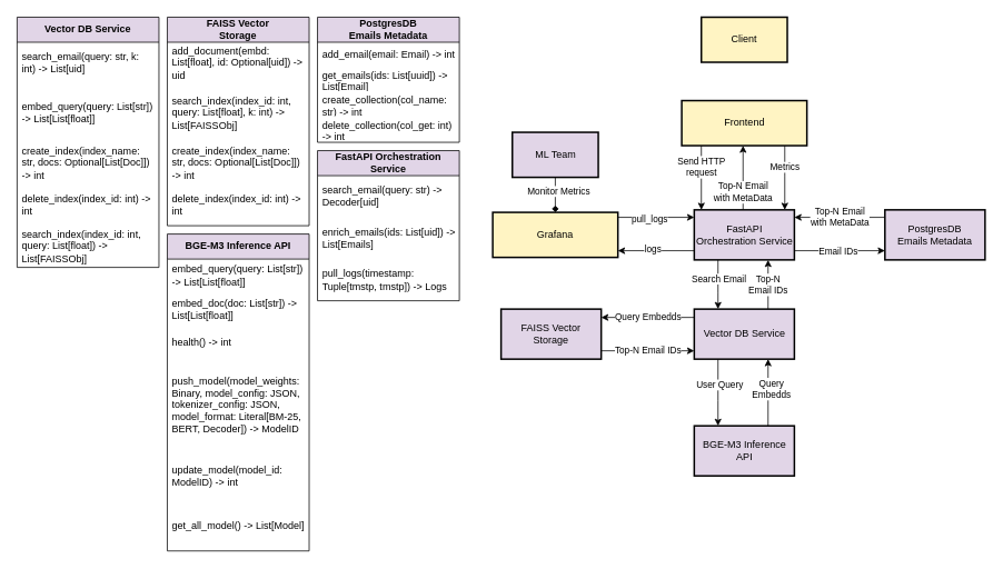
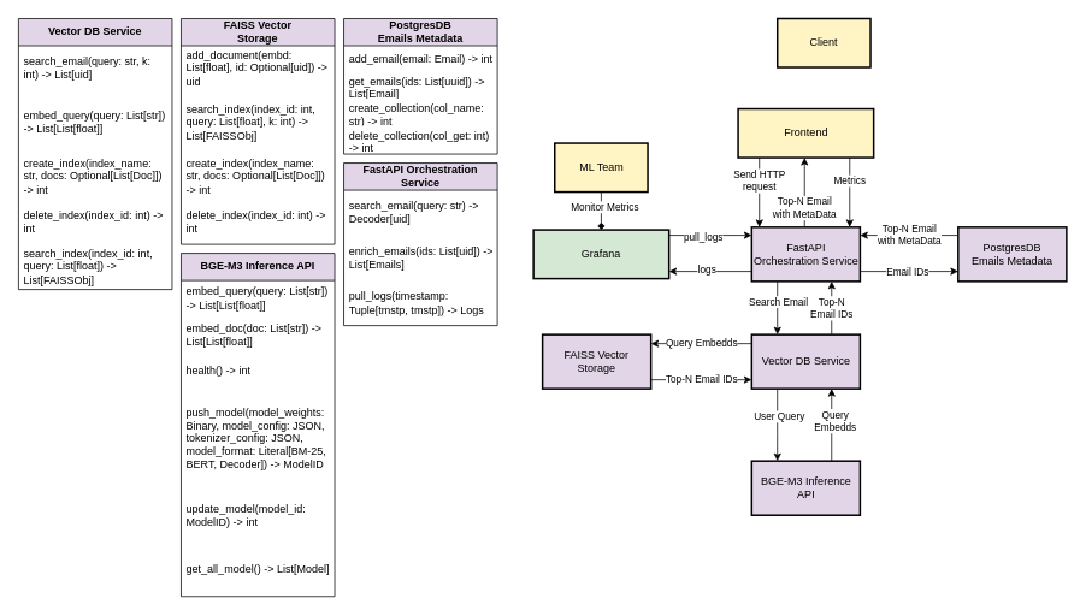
  <mxCell id="0" />
  <mxCell id="1" parent="0" />
- <mxCell id="2" value="Client" style="whiteSpace=wrap;strokeWidth=2;fillColor=#FFF4C3;" parent="1" vertex="1"><mxGeometry x="840" y="20" width="103" height="54" as="geometry" /></mxCell>
+ <mxCell id="2" value="Client" style="whiteSpace=wrap;strokeWidth=2;fillColor=#FFF4C3;" parent="1" vertex="1"><mxGeometry x="860" y="20" width="103" height="54" as="geometry" /></mxCell>
  <mxCell id="3" value="Send HTTP&lt;br&gt;request" style="edgeStyle=orthogonalEdgeStyle;rounded=0;orthogonalLoop=1;jettySize=auto;html=1;" edge="1" parent="1" source="5" target="13"><mxGeometry x="-0.325" relative="1" as="geometry"><Array as="points"><mxPoint x="840" y="210" /><mxPoint x="840" y="210" /></Array><mxPoint as="offset" /></mxGeometry></mxCell>
  <mxCell id="4" value="Metrics" style="edgeStyle=orthogonalEdgeStyle;rounded=0;orthogonalLoop=1;jettySize=auto;html=1;" edge="1" parent="1" source="5" target="13"><mxGeometry x="-0.325" relative="1" as="geometry"><Array as="points"><mxPoint x="940" y="210" /><mxPoint x="940" y="210" /></Array><mxPoint as="offset" /></mxGeometry></mxCell>
  <mxCell id="5" value="Frontend" style="whiteSpace=wrap;strokeWidth=2;fillColor=#fff4c3;" parent="1" vertex="1"><mxGeometry x="816.5" y="120" width="150" height="54" as="geometry" /></mxCell>
  <mxCell id="6" value="" style="edgeStyle=orthogonalEdgeStyle;rounded=0;orthogonalLoop=1;jettySize=auto;html=1;" edge="1" parent="1" source="13" target="18"><mxGeometry relative="1" as="geometry"><Array as="points"><mxPoint x="860" y="350" /><mxPoint x="860" y="350" /></Array></mxGeometry></mxCell>
  <mxCell id="7" value="Search Email" style="edgeLabel;html=1;align=center;verticalAlign=middle;resizable=0;points=[];" vertex="1" connectable="0" parent="6"><mxGeometry x="-0.259" relative="1" as="geometry"><mxPoint as="offset" /></mxGeometry></mxCell>
  <mxCell id="8" value="Top-N Email&lt;br&gt;with MetaData" style="edgeStyle=orthogonalEdgeStyle;rounded=0;orthogonalLoop=1;jettySize=auto;html=1;" edge="1" parent="1" source="13" target="5"><mxGeometry x="-0.448" relative="1" as="geometry"><Array as="points"><mxPoint x="890" y="210" /><mxPoint x="890" y="210" /></Array><mxPoint as="offset" /></mxGeometry></mxCell>
  <mxCell id="9" value="" style="edgeStyle=orthogonalEdgeStyle;rounded=0;orthogonalLoop=1;jettySize=auto;html=1;" edge="1" parent="1" source="13" target="25"><mxGeometry relative="1" as="geometry"><Array as="points"><mxPoint x="990" y="300" /><mxPoint x="990" y="300" /></Array></mxGeometry></mxCell>
  <mxCell id="10" value="Email IDs" style="edgeLabel;html=1;align=center;verticalAlign=middle;resizable=0;points=[];" vertex="1" connectable="0" parent="9"><mxGeometry x="-0.036" relative="1" as="geometry"><mxPoint as="offset" /></mxGeometry></mxCell>
  <mxCell id="11" value="" style="edgeStyle=orthogonalEdgeStyle;rounded=0;orthogonalLoop=1;jettySize=auto;html=1;" edge="1" parent="1"><mxGeometry relative="1" as="geometry"><mxPoint x="831.5" y="300" as="sourcePoint" /><mxPoint x="740" y="300" as="targetPoint" /></mxGeometry></mxCell>
  <mxCell id="12" value="logs" style="edgeLabel;html=1;align=center;verticalAlign=middle;resizable=0;points=[];" vertex="1" connectable="0" parent="11"><mxGeometry x="0.094" y="-2" relative="1" as="geometry"><mxPoint as="offset" /></mxGeometry></mxCell>
  <mxCell id="13" value="FastAPI Orchestration Service" style="whiteSpace=wrap;html=1;strokeWidth=2;fillColor=#E1D5E7;" vertex="1" parent="1"><mxGeometry x="831.5" y="251" width="120" height="60" as="geometry" /></mxCell>
  <mxCell id="14" value="Query Embedds" style="edgeStyle=orthogonalEdgeStyle;rounded=0;orthogonalLoop=1;jettySize=auto;html=1;" edge="1" parent="1" source="18" target="20"><mxGeometry relative="1" as="geometry"><Array as="points"><mxPoint x="780" y="380" /><mxPoint x="780" y="380" /></Array></mxGeometry></mxCell>
  <mxCell id="15" value="" style="edgeStyle=orthogonalEdgeStyle;rounded=0;orthogonalLoop=1;jettySize=auto;html=1;" edge="1" parent="1" source="18" target="23"><mxGeometry relative="1" as="geometry"><Array as="points"><mxPoint x="860" y="480" /><mxPoint x="860" y="480" /></Array></mxGeometry></mxCell>
  <mxCell id="16" value="User Query" style="edgeLabel;html=1;align=center;verticalAlign=middle;resizable=0;points=[];" vertex="1" connectable="0" parent="15"><mxGeometry x="-0.429" y="1" relative="1" as="geometry"><mxPoint y="7" as="offset" /></mxGeometry></mxCell>
  <mxCell id="17" value="Top-N&lt;br&gt;Email IDs" style="edgeStyle=orthogonalEdgeStyle;rounded=0;orthogonalLoop=1;jettySize=auto;html=1;" edge="1" parent="1" source="18" target="13"><mxGeometry x="-0.004" relative="1" as="geometry"><Array as="points"><mxPoint x="920" y="350" /><mxPoint x="920" y="350" /></Array><mxPoint as="offset" /></mxGeometry></mxCell>
  <mxCell id="18" value="Vector DB Service" style="whiteSpace=wrap;html=1;strokeWidth=2;fillColor=#E1D5E7;" vertex="1" parent="1"><mxGeometry x="831.5" y="370" width="120" height="60" as="geometry" /></mxCell>
  <mxCell id="19" value="Top-N Email IDs" style="edgeStyle=orthogonalEdgeStyle;rounded=0;orthogonalLoop=1;jettySize=auto;html=1;" edge="1" parent="1" source="20" target="18"><mxGeometry relative="1" as="geometry"><Array as="points"><mxPoint x="780" y="420" /><mxPoint x="780" y="420" /></Array></mxGeometry></mxCell>
  <mxCell id="20" value="FAISS Vector&lt;br&gt;Storage" style="whiteSpace=wrap;html=1;strokeWidth=2;fillColor=#E1D5E7;" vertex="1" parent="1"><mxGeometry x="600" y="370" width="120" height="60" as="geometry" /></mxCell>
  <mxCell id="21" value="" style="edgeStyle=orthogonalEdgeStyle;rounded=0;orthogonalLoop=1;jettySize=auto;html=1;" edge="1" parent="1" source="23" target="18"><mxGeometry relative="1" as="geometry"><Array as="points"><mxPoint x="920" y="470" /><mxPoint x="920" y="470" /></Array></mxGeometry></mxCell>
  <mxCell id="22" value="Query&lt;br&gt;Embedds" style="edgeLabel;html=1;align=center;verticalAlign=middle;resizable=0;points=[];" vertex="1" connectable="0" parent="21"><mxGeometry x="0.119" y="-3" relative="1" as="geometry"><mxPoint as="offset" /></mxGeometry></mxCell>
  <mxCell id="23" value="BGE-M3 Inference API" style="whiteSpace=wrap;html=1;strokeWidth=2;fillColor=#E1D5E7;" vertex="1" parent="1"><mxGeometry x="831.5" y="510" width="120" height="60" as="geometry" /></mxCell>
  <mxCell id="24" value="&lt;span style=&quot;color: rgb(0, 0, 0); font-family: Helvetica; font-size: 11px; font-style: normal; font-variant-ligatures: normal; font-variant-caps: normal; font-weight: 400; letter-spacing: normal; orphans: 2; text-align: center; text-indent: 0px; text-transform: none; widows: 2; word-spacing: 0px; -webkit-text-stroke-width: 0px; white-space: nowrap; background-color: rgb(255, 255, 255); text-decoration-thickness: initial; text-decoration-style: initial; text-decoration-color: initial; float: none; display: inline !important;&quot;&gt;Top-N Email&lt;/span&gt;&lt;br style=&quot;forced-color-adjust: none; color: rgb(0, 0, 0); font-family: Helvetica; font-size: 11px; font-style: normal; font-variant-ligatures: normal; font-variant-caps: normal; font-weight: 400; letter-spacing: normal; orphans: 2; text-align: center; text-indent: 0px; text-transform: none; widows: 2; word-spacing: 0px; -webkit-text-stroke-width: 0px; white-space: nowrap; text-decoration-thickness: initial; text-decoration-style: initial; text-decoration-color: initial;&quot;&gt;&lt;span style=&quot;color: rgb(0, 0, 0); font-family: Helvetica; font-size: 11px; font-style: normal; font-variant-ligatures: normal; font-variant-caps: normal; font-weight: 400; letter-spacing: normal; orphans: 2; text-align: center; text-indent: 0px; text-transform: none; widows: 2; word-spacing: 0px; -webkit-text-stroke-width: 0px; white-space: nowrap; background-color: rgb(255, 255, 255); text-decoration-thickness: initial; text-decoration-style: initial; text-decoration-color: initial; float: none; display: inline !important;&quot;&gt;with MetaData&lt;/span&gt;" style="edgeStyle=orthogonalEdgeStyle;rounded=0;orthogonalLoop=1;jettySize=auto;html=1;" edge="1" parent="1" source="25" target="13"><mxGeometry relative="1" as="geometry"><Array as="points"><mxPoint x="990" y="260" /><mxPoint x="990" y="260" /></Array></mxGeometry></mxCell>
  <mxCell id="25" value="PostgresDB&lt;div&gt;Emails Metadata&lt;/div&gt;" style="whiteSpace=wrap;html=1;strokeWidth=2;fillColor=#E1D5E7;" vertex="1" parent="1"><mxGeometry x="1060" y="251" width="120" height="60" as="geometry" /></mxCell>
  <mxCell id="26" value="&lt;b&gt;PostgresDB&lt;/b&gt;&lt;div&gt;&lt;b&gt;Emails Metadata&lt;/b&gt;&lt;/div&gt;" style="swimlane;fontStyle=0;childLayout=stackLayout;horizontal=1;startSize=30;horizontalStack=0;resizeParent=1;resizeParentMax=0;resizeLast=0;collapsible=1;marginBottom=0;whiteSpace=wrap;html=1;fillColor=#E1D5E7;" vertex="1" parent="1"><mxGeometry x="380" y="20" width="170" height="150" as="geometry" /></mxCell>
  <mxCell id="27" value="add_email(email: Email) -&amp;gt; int" style="text;strokeColor=none;fillColor=none;align=left;verticalAlign=middle;spacingLeft=4;spacingRight=4;overflow=hidden;points=[[0,0.5],[1,0.5]];portConstraint=eastwest;rotatable=0;whiteSpace=wrap;html=1;" vertex="1" parent="26"><mxGeometry y="30" width="170" height="30" as="geometry" /></mxCell>
  <mxCell id="28" value="get_emails(ids: List[uuid]) -&amp;gt; List[Email]" style="text;strokeColor=none;fillColor=none;align=left;verticalAlign=middle;spacingLeft=4;spacingRight=4;overflow=hidden;points=[[0,0.5],[1,0.5]];portConstraint=eastwest;rotatable=0;whiteSpace=wrap;html=1;" vertex="1" parent="26"><mxGeometry y="60" width="170" height="30" as="geometry" /></mxCell>
  <mxCell id="29" value="create_collection(col_name: str) -&amp;gt; int" style="text;strokeColor=none;fillColor=none;align=left;verticalAlign=middle;spacingLeft=4;spacingRight=4;overflow=hidden;points=[[0,0.5],[1,0.5]];portConstraint=eastwest;rotatable=0;whiteSpace=wrap;html=1;" vertex="1" parent="26"><mxGeometry y="90" width="170" height="30" as="geometry" /></mxCell>
  <mxCell id="30" value="delete_collection(col_get: int) -&amp;gt; int" style="text;strokeColor=none;fillColor=none;align=left;verticalAlign=middle;spacingLeft=4;spacingRight=4;overflow=hidden;points=[[0,0.5],[1,0.5]];portConstraint=eastwest;rotatable=0;whiteSpace=wrap;html=1;" vertex="1" parent="26"><mxGeometry y="120" width="170" height="30" as="geometry" /></mxCell>
  <mxCell id="31" value="&lt;b&gt;FAISS Vector&lt;br&gt;Storage&lt;/b&gt;" style="swimlane;fontStyle=0;childLayout=stackLayout;horizontal=1;startSize=30;horizontalStack=0;resizeParent=1;resizeParentMax=0;resizeLast=0;collapsible=1;marginBottom=0;whiteSpace=wrap;html=1;fillColor=#E1D5E7;" vertex="1" parent="1"><mxGeometry x="200" y="20" width="170" height="250" as="geometry" /></mxCell>
  <mxCell id="32" value="add_document(embd: List[float], id: Optional[uid]) -&amp;gt; uid" style="text;strokeColor=none;fillColor=none;align=left;verticalAlign=middle;spacingLeft=4;spacingRight=4;overflow=hidden;points=[[0,0.5],[1,0.5]];portConstraint=eastwest;rotatable=0;whiteSpace=wrap;html=1;" vertex="1" parent="31"><mxGeometry y="30" width="170" height="50" as="geometry" /></mxCell>
  <mxCell id="33" value="search_index(index_id: int, query: List[float], k: int) -&amp;gt; List[FAISSObj]" style="text;strokeColor=none;fillColor=none;align=left;verticalAlign=middle;spacingLeft=4;spacingRight=4;overflow=hidden;points=[[0,0.5],[1,0.5]];portConstraint=eastwest;rotatable=0;whiteSpace=wrap;html=1;" vertex="1" parent="31"><mxGeometry y="80" width="170" height="70" as="geometry" /></mxCell>
  <mxCell id="34" value="create_index(index_name: str, docs: Optional[List[Doc]]) -&amp;gt; int" style="text;strokeColor=none;fillColor=none;align=left;verticalAlign=middle;spacingLeft=4;spacingRight=4;overflow=hidden;points=[[0,0.5],[1,0.5]];portConstraint=eastwest;rotatable=0;whiteSpace=wrap;html=1;" vertex="1" parent="31"><mxGeometry y="150" width="170" height="50" as="geometry" /></mxCell>
  <mxCell id="35" value="delete_index(index_id: int) -&amp;gt; int" style="text;strokeColor=none;fillColor=none;align=left;verticalAlign=middle;spacingLeft=4;spacingRight=4;overflow=hidden;points=[[0,0.5],[1,0.5]];portConstraint=eastwest;rotatable=0;whiteSpace=wrap;html=1;" vertex="1" parent="31"><mxGeometry y="200" width="170" height="50" as="geometry" /></mxCell>
  <mxCell id="36" value="&lt;b&gt;Vector DB Service&lt;/b&gt;" style="swimlane;fontStyle=0;childLayout=stackLayout;horizontal=1;startSize=30;horizontalStack=0;resizeParent=1;resizeParentMax=0;resizeLast=0;collapsible=1;marginBottom=0;whiteSpace=wrap;html=1;fillColor=#E1D5E7;" vertex="1" parent="1"><mxGeometry x="20" y="20" width="170" height="300" as="geometry" /></mxCell>
  <mxCell id="37" value="search_email(query: str, k: int) -&amp;gt; List[uid]" style="text;strokeColor=none;fillColor=none;align=left;verticalAlign=middle;spacingLeft=4;spacingRight=4;overflow=hidden;points=[[0,0.5],[1,0.5]];portConstraint=eastwest;rotatable=0;whiteSpace=wrap;html=1;" vertex="1" parent="36"><mxGeometry y="30" width="170" height="50" as="geometry" /></mxCell>
  <mxCell id="38" value="embed_query(query: List[str]) -&amp;gt; List[List[float]]" style="text;strokeColor=none;fillColor=none;align=left;verticalAlign=middle;spacingLeft=4;spacingRight=4;overflow=hidden;points=[[0,0.5],[1,0.5]];portConstraint=eastwest;rotatable=0;whiteSpace=wrap;html=1;" vertex="1" parent="36"><mxGeometry y="80" width="170" height="70" as="geometry" /></mxCell>
  <mxCell id="39" value="create_index(index_name: str, docs: Optional[List[Doc]]) -&amp;gt; int" style="text;strokeColor=none;fillColor=none;align=left;verticalAlign=middle;spacingLeft=4;spacingRight=4;overflow=hidden;points=[[0,0.5],[1,0.5]];portConstraint=eastwest;rotatable=0;whiteSpace=wrap;html=1;" vertex="1" parent="36"><mxGeometry y="150" width="170" height="50" as="geometry" /></mxCell>
  <mxCell id="40" value="delete_index(index_id: int) -&amp;gt; int" style="text;strokeColor=none;fillColor=none;align=left;verticalAlign=middle;spacingLeft=4;spacingRight=4;overflow=hidden;points=[[0,0.5],[1,0.5]];portConstraint=eastwest;rotatable=0;whiteSpace=wrap;html=1;" vertex="1" parent="36"><mxGeometry y="200" width="170" height="50" as="geometry" /></mxCell>
  <mxCell id="41" value="search_index(index_id: int, query: List[float]) -&amp;gt; List[FAISSObj]" style="text;strokeColor=none;fillColor=none;align=left;verticalAlign=middle;spacingLeft=4;spacingRight=4;overflow=hidden;points=[[0,0.5],[1,0.5]];portConstraint=eastwest;rotatable=0;whiteSpace=wrap;html=1;" vertex="1" parent="36"><mxGeometry y="250" width="170" height="50" as="geometry" /></mxCell>
  <mxCell id="42" value="&lt;b&gt;BGE-M3 Inference API&lt;/b&gt;" style="swimlane;fontStyle=0;childLayout=stackLayout;horizontal=1;startSize=30;horizontalStack=0;resizeParent=1;resizeParentMax=0;resizeLast=0;collapsible=1;marginBottom=0;whiteSpace=wrap;html=1;fillColor=#E1D5E7;" vertex="1" parent="1"><mxGeometry x="200" y="280" width="170" height="380" as="geometry" /></mxCell>
  <mxCell id="43" value="embed_query(query: List[str]) -&amp;gt; List[List[float]]" style="text;strokeColor=none;fillColor=none;align=left;verticalAlign=middle;spacingLeft=4;spacingRight=4;overflow=hidden;points=[[0,0.5],[1,0.5]];portConstraint=eastwest;rotatable=0;whiteSpace=wrap;html=1;" vertex="1" parent="42"><mxGeometry y="30" width="170" height="40" as="geometry" /></mxCell>
  <mxCell id="44" value="embed_doc(doc: List[str]) -&amp;gt; List[List[float]]" style="text;strokeColor=none;fillColor=none;align=left;verticalAlign=middle;spacingLeft=4;spacingRight=4;overflow=hidden;points=[[0,0.5],[1,0.5]];portConstraint=eastwest;rotatable=0;whiteSpace=wrap;html=1;" vertex="1" parent="42"><mxGeometry y="70" width="170" height="40" as="geometry" /></mxCell>
  <mxCell id="45" value="health() -&amp;gt; int" style="text;strokeColor=none;fillColor=none;align=left;verticalAlign=middle;spacingLeft=4;spacingRight=4;overflow=hidden;points=[[0,0.5],[1,0.5]];portConstraint=eastwest;rotatable=0;whiteSpace=wrap;html=1;" vertex="1" parent="42"><mxGeometry y="110" width="170" height="40" as="geometry" /></mxCell>
  <mxCell id="46" value="push_model(model_weights: Binary, model_config: JSON, tokenizer_config: JSON, model_format: Literal[BM-25, BERT, Decoder]) -&amp;gt; ModelID" style="text;strokeColor=none;fillColor=none;align=left;verticalAlign=middle;spacingLeft=4;spacingRight=4;overflow=hidden;points=[[0,0.5],[1,0.5]];portConstraint=eastwest;rotatable=0;whiteSpace=wrap;html=1;" vertex="1" parent="42"><mxGeometry y="150" width="170" height="110" as="geometry" /></mxCell>
  <mxCell id="47" value="update_model(model_id: ModelID) -&amp;gt; int" style="text;strokeColor=none;fillColor=none;align=left;verticalAlign=middle;spacingLeft=4;spacingRight=4;overflow=hidden;points=[[0,0.5],[1,0.5]];portConstraint=eastwest;rotatable=0;whiteSpace=wrap;html=1;" vertex="1" parent="42"><mxGeometry y="260" width="170" height="60" as="geometry" /></mxCell>
  <mxCell id="48" value="get_all_model() -&amp;gt; List[Model]" style="text;strokeColor=none;fillColor=none;align=left;verticalAlign=middle;spacingLeft=4;spacingRight=4;overflow=hidden;points=[[0,0.5],[1,0.5]];portConstraint=eastwest;rotatable=0;whiteSpace=wrap;html=1;" vertex="1" parent="42"><mxGeometry y="320" width="170" height="60" as="geometry" /></mxCell>
  <mxCell id="49" value="&lt;b&gt;FastAPI Orchestration Service&lt;/b&gt;" style="swimlane;fontStyle=0;childLayout=stackLayout;horizontal=1;startSize=30;horizontalStack=0;resizeParent=1;resizeParentMax=0;resizeLast=0;collapsible=1;marginBottom=0;whiteSpace=wrap;html=1;fillColor=#E1D5E7;" vertex="1" parent="1"><mxGeometry x="380" y="180" width="170" height="180" as="geometry" /></mxCell>
  <mxCell id="50" value="search_email(query: str) -&amp;gt; Decoder[uid]" style="text;strokeColor=none;fillColor=none;align=left;verticalAlign=middle;spacingLeft=4;spacingRight=4;overflow=hidden;points=[[0,0.5],[1,0.5]];portConstraint=eastwest;rotatable=0;whiteSpace=wrap;html=1;" vertex="1" parent="49"><mxGeometry y="30" width="170" height="50" as="geometry" /></mxCell>
  <mxCell id="51" value="enrich_emails(ids: List[uid]) -&amp;gt; List[Emails]" style="text;strokeColor=none;fillColor=none;align=left;verticalAlign=middle;spacingLeft=4;spacingRight=4;overflow=hidden;points=[[0,0.5],[1,0.5]];portConstraint=eastwest;rotatable=0;whiteSpace=wrap;html=1;" vertex="1" parent="49"><mxGeometry y="80" width="170" height="50" as="geometry" /></mxCell>
  <mxCell id="52" value="pull_logs(timestamp: Tuple[tmstp, tmstp]) -&amp;gt; Logs" style="text;strokeColor=none;fillColor=none;align=left;verticalAlign=middle;spacingLeft=4;spacingRight=4;overflow=hidden;points=[[0,0.5],[1,0.5]];portConstraint=eastwest;rotatable=0;whiteSpace=wrap;html=1;" vertex="1" parent="49"><mxGeometry y="130" width="170" height="50" as="geometry" /></mxCell>
  <mxCell id="53" value="" style="edgeStyle=orthogonalEdgeStyle;rounded=0;orthogonalLoop=1;jettySize=auto;html=1;" edge="1" parent="1" source="55" target="13"><mxGeometry relative="1" as="geometry"><Array as="points"><mxPoint x="790" y="260" /><mxPoint x="790" y="260" /></Array></mxGeometry></mxCell>
  <mxCell id="54" value="pull_logs" style="edgeLabel;html=1;align=center;verticalAlign=middle;resizable=0;points=[];" vertex="1" connectable="0" parent="53"><mxGeometry x="-0.183" y="-2" relative="1" as="geometry"><mxPoint as="offset" /></mxGeometry></mxCell>
- <mxCell id="55" value="Grafana" style="whiteSpace=wrap;strokeWidth=2;fillColor=#fff4c3;" vertex="1" parent="1"><mxGeometry x="590" y="254" width="150" height="54" as="geometry" /></mxCell>
+ <mxCell id="55" value="Grafana" style="whiteSpace=wrap;strokeWidth=2;fillColor=#D5E8D4;" vertex="1" parent="1"><mxGeometry x="590" y="254" width="150" height="54" as="geometry" /></mxCell>
  <mxCell id="56" value="" style="edgeStyle=orthogonalEdgeStyle;rounded=0;orthogonalLoop=1;jettySize=auto;html=1;endArrow=diamond;" edge="1" parent="1" source="58" target="55"><mxGeometry relative="1" as="geometry" /></mxCell>
  <mxCell id="57" value="Monitor Metrics" style="edgeLabel;html=1;align=center;verticalAlign=middle;resizable=0;points=[];" vertex="1" connectable="0" parent="56"><mxGeometry x="-0.261" y="3" relative="1" as="geometry"><mxPoint as="offset" /></mxGeometry></mxCell>
- <mxCell id="58" value="ML Team" style="whiteSpace=wrap;strokeWidth=2;fillColor=#e1d5e7;" vertex="1" parent="1"><mxGeometry x="613.5" y="158" width="103" height="54" as="geometry" /></mxCell>
+ <mxCell id="58" value="ML Team" style="whiteSpace=wrap;strokeWidth=2;fillColor=#FFF4C3;" vertex="1" parent="1"><mxGeometry x="613.5" y="158" width="103" height="54" as="geometry" /></mxCell>
